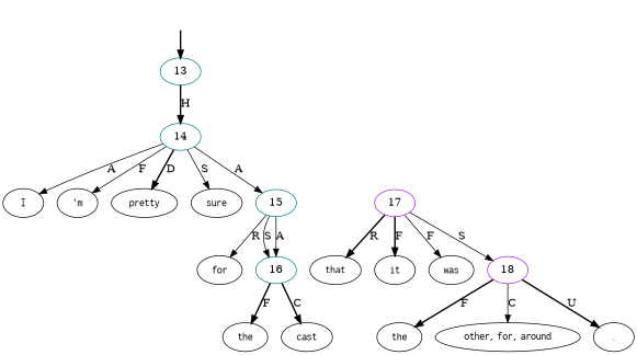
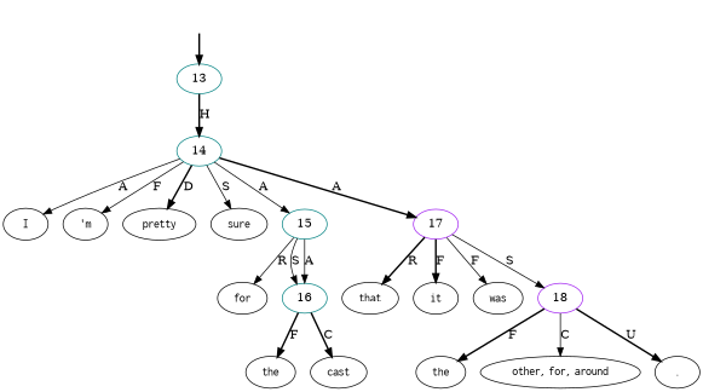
  digraph {
    node [shape=oval]
    edge [style=bold]
    top [style=invis shape=""]
    13 [color=teal shape=""]
    14 [color=teal shape=""]
    n4 [label=<<table align="center" border="0" cellspacing="0"><tr><td colspan="2"><font face="Courier">I</font></td></tr></table>>]
    n5 [label=<<table align="center" border="0" cellspacing="0"><tr><td colspan="2"><font face="Courier">&#x27;m</font></td></tr></table>>]
    n6 [label=<<table align="center" border="0" cellspacing="0"><tr><td colspan="2"><font face="Courier">pretty</font></td></tr></table>>]
    n7 [label=<<table align="center" border="0" cellspacing="0"><tr><td colspan="2"><font face="Courier">sure</font></td></tr></table>>]
    15 [color=teal shape=""]
    17 [color=purple shape=""]
    n10 [label=<<table align="center" border="0" cellspacing="0"><tr><td colspan="2"><font face="Courier">for</font></td></tr></table>>]
    n11 [label=<<table align="center" border="0" cellspacing="0"><tr><td colspan="2"><font face="Courier">the</font></td></tr></table>>]
    n12 [label=<<table align="center" border="0" cellspacing="0"><tr><td colspan="2"><font face="Courier">cast</font></td></tr></table>>]
    n13 [label=<<table align="center" border="0" cellspacing="0"><tr><td colspan="2"><font face="Courier">that</font></td></tr></table>>]
    n14 [label=<<table align="center" border="0" cellspacing="0"><tr><td colspan="2"><font face="Courier">it</font></td></tr></table>>]
    n15 [label=<<table align="center" border="0" cellspacing="0"><tr><td colspan="2"><font face="Courier">was</font></td></tr></table>>]
    n16 [label=<<table align="center" border="0" cellspacing="0"><tr><td colspan="2"><font face="Courier">the</font></td></tr></table>>]
    n17 [label=<<table align="center" border="0" cellspacing="0"><tr><td colspan="2"><font face="Courier">other</font>,&nbsp;<font face="Courier">for</font>,&nbsp;<font face="Courier">around</font></td></tr></table>>]
    n18 [label=<<table align="center" border="0" cellspacing="0"><tr><td colspan="2"><font face="Courier">.</font></td></tr></table>>]
    16 [color=teal shape=""]
    18 [color=purple shape=""]
    top -> 13
    13 -> 14 [label=H]
    14 -> n4 [label=A style=solid]
    14 -> n5 [label=F style=solid]
    14 -> n6 [label=D]
    14 -> n7 [label=S style=solid]
    14 -> 15 [label=A style=solid]
+   14 -> 17 [label=A]
    15 -> n10 [label=R style=solid]
    15 -> 16 [label=S style=solid]
    15 -> 16 [label=A style=solid]
    17 -> n13 [label=R]
    17 -> n14 [label=F]
    17 -> n15 [label=F style=solid]
    17 -> 18 [label=S style=solid]
    16 -> n11 [label=F]
    16 -> n12 [label=C]
    18 -> n16 [label=F]
    18 -> n17 [label=C style=solid]
    18 -> n18 [label=U]
  }
